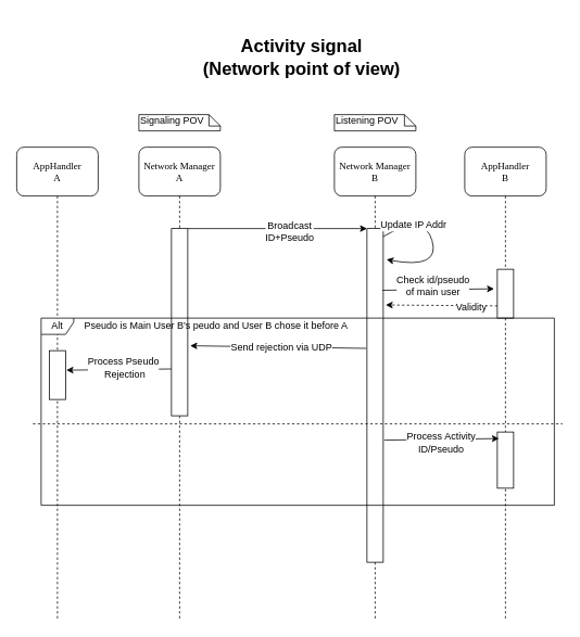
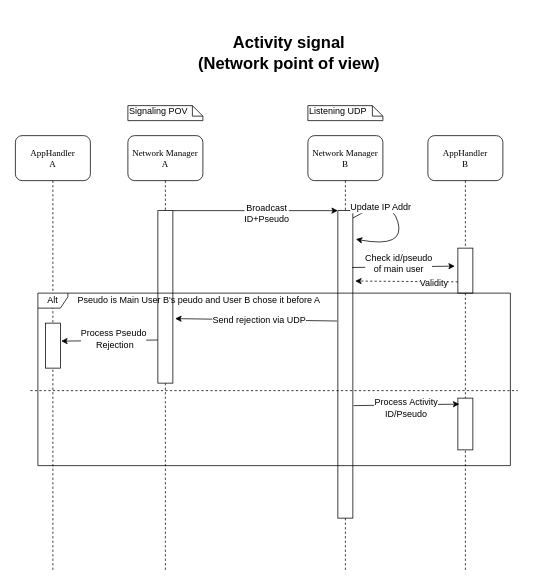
  <mxCell id="0" />
  <mxCell id="1" parent="0" />
  <mxCell id="2" value="Network Manager &lt;br&gt;B" style="shape=umlLifeline;perimeter=lifelinePerimeter;whiteSpace=wrap;html=1;container=1;collapsible=0;recursiveResize=0;outlineConnect=0;rounded=1;shadow=0;comic=0;labelBackgroundColor=none;strokeWidth=1;fontFamily=Verdana;fontSize=12;align=center;size=60;" parent="1" vertex="1"><mxGeometry x="410" y="180" width="100" height="580" as="geometry" /></mxCell>
  <mxCell id="3" value="Network Manager&lt;br&gt;A" style="shape=umlLifeline;perimeter=lifelinePerimeter;whiteSpace=wrap;html=1;container=1;collapsible=0;recursiveResize=0;outlineConnect=0;rounded=1;shadow=0;comic=0;labelBackgroundColor=none;strokeWidth=1;fontFamily=Verdana;fontSize=12;align=center;size=60;" parent="1" vertex="1"><mxGeometry x="170" y="180" width="100" height="580" as="geometry" /></mxCell>
  <mxCell id="4" value="AppHandler&lt;br&gt;A" style="shape=umlLifeline;perimeter=lifelinePerimeter;whiteSpace=wrap;html=1;container=1;collapsible=0;recursiveResize=0;outlineConnect=0;rounded=1;shadow=0;comic=0;labelBackgroundColor=none;strokeWidth=1;fontFamily=Verdana;fontSize=12;align=center;size=60;" vertex="1" parent="1"><mxGeometry x="20" y="180" width="100" height="580" as="geometry" /></mxCell>
  <mxCell id="5" value="" style="rounded=0;whiteSpace=wrap;html=1;" vertex="1" parent="4"><mxGeometry x="40" y="250" width="20" height="60" as="geometry" /></mxCell>
  <mxCell id="6" value="AppHandler&lt;br&gt;B" style="shape=umlLifeline;perimeter=lifelinePerimeter;whiteSpace=wrap;html=1;container=1;collapsible=0;recursiveResize=0;outlineConnect=0;rounded=1;shadow=0;comic=0;labelBackgroundColor=none;strokeWidth=1;fontFamily=Verdana;fontSize=12;align=center;size=60;" vertex="1" parent="1"><mxGeometry x="570" y="180" width="100" height="580" as="geometry" /></mxCell>
  <mxCell id="7" value="" style="rounded=0;whiteSpace=wrap;html=1;" vertex="1" parent="6"><mxGeometry x="40" y="150" width="20" height="60" as="geometry" /></mxCell>
  <mxCell id="8" value="" style="rounded=0;whiteSpace=wrap;html=1;" vertex="1" parent="6"><mxGeometry x="40" y="350" width="20" height="69" as="geometry" /></mxCell>
  <mxCell id="9" value="" style="rounded=0;whiteSpace=wrap;html=1;" vertex="1" parent="1"><mxGeometry x="210" y="280" width="20" height="230" as="geometry" /></mxCell>
  <mxCell id="10" value="" style="endArrow=classic;html=1;exitX=1;exitY=0;exitDx=0;exitDy=0;entryX=0;entryY=0;entryDx=0;entryDy=0;" edge="1" parent="1" source="9" target="12"><mxGeometry width="50" height="50" relative="1" as="geometry"><mxPoint x="280" y="520" as="sourcePoint" /><mxPoint x="380" y="330" as="targetPoint" /></mxGeometry></mxCell>
  <mxCell id="11" value="Broadcast &lt;br&gt;ID+Pseudo" style="text;html=1;align=center;verticalAlign=middle;resizable=0;points=[];;labelBackgroundColor=#ffffff;" vertex="1" connectable="0" parent="10"><mxGeometry x="0.127" y="-3" relative="1" as="geometry"><mxPoint as="offset" /></mxGeometry></mxCell>
  <mxCell id="12" value="" style="rounded=0;whiteSpace=wrap;html=1;" vertex="1" parent="1"><mxGeometry x="450" y="280" width="20" height="410" as="geometry" /></mxCell>
  <mxCell id="13" value="Alt" style="shape=umlFrame;whiteSpace=wrap;html=1;width=40;height=20;" vertex="1" parent="1"><mxGeometry x="50" y="390" width="630" height="230" as="geometry" /></mxCell>
  <mxCell id="14" value="Pseudo is Main User B's peudo and User B chose it before A" style="text;html=1;strokeColor=none;fillColor=none;align=center;verticalAlign=middle;whiteSpace=wrap;rounded=0;" vertex="1" parent="1"><mxGeometry x="70" y="380" width="390" height="40" as="geometry" /></mxCell>
  <mxCell id="15" value="" style="endArrow=classic;html=1;entryX=1.15;entryY=0.626;entryDx=0;entryDy=0;entryPerimeter=0;exitX=-0.05;exitY=0.359;exitDx=0;exitDy=0;exitPerimeter=0;" edge="1" parent="1" source="12" target="9"><mxGeometry width="50" height="50" relative="1" as="geometry"><mxPoint x="440" y="420" as="sourcePoint" /><mxPoint x="70" y="780" as="targetPoint" /><Array as="points" /></mxGeometry></mxCell>
  <mxCell id="16" value="Send rejection via UDP" style="text;html=1;align=center;verticalAlign=middle;resizable=0;points=[];;labelBackgroundColor=#ffffff;" vertex="1" connectable="0" parent="15"><mxGeometry x="-0.151" y="2" relative="1" as="geometry"><mxPoint x="-12" y="-2" as="offset" /></mxGeometry></mxCell>
  <mxCell id="17" value="" style="endArrow=classic;html=1;exitX=0.95;exitY=0.185;exitDx=0;exitDy=0;exitPerimeter=0;entryX=-0.2;entryY=0.4;entryDx=0;entryDy=0;entryPerimeter=0;" edge="1" parent="1" source="12" target="7"><mxGeometry width="50" height="50" relative="1" as="geometry"><mxPoint x="730" y="455" as="sourcePoint" /><mxPoint x="780" y="405" as="targetPoint" /></mxGeometry></mxCell>
  <mxCell id="18" value="Check id/pseudo&lt;br&gt;of main user" style="text;html=1;align=center;verticalAlign=middle;resizable=0;points=[];;labelBackgroundColor=#ffffff;" vertex="1" connectable="0" parent="17"><mxGeometry x="0.387" y="-1" relative="1" as="geometry"><mxPoint x="-34" y="-5.57" as="offset" /></mxGeometry></mxCell>
  <mxCell id="19" value="" style="endArrow=classic;html=1;dashed=1;exitX=0;exitY=0.75;exitDx=0;exitDy=0;entryX=1.15;entryY=0.229;entryDx=0;entryDy=0;entryPerimeter=0;" edge="1" parent="1" source="7" target="12"><mxGeometry width="50" height="50" relative="1" as="geometry"><mxPoint x="770" y="490" as="sourcePoint" /><mxPoint x="480" y="325" as="targetPoint" /></mxGeometry></mxCell>
  <mxCell id="20" value="Validity" style="text;html=1;align=center;verticalAlign=middle;resizable=0;points=[];;labelBackgroundColor=#ffffff;" vertex="1" connectable="0" parent="19"><mxGeometry x="-0.536" y="2" relative="1" as="geometry"><mxPoint as="offset" /></mxGeometry></mxCell>
  <mxCell id="21" value="" style="endArrow=classic;html=1;entryX=0.1;entryY=0.116;entryDx=0;entryDy=0;entryPerimeter=0;" edge="1" parent="1" target="8"><mxGeometry width="50" height="50" relative="1" as="geometry"><mxPoint x="471" y="540" as="sourcePoint" /><mxPoint x="609" y="507" as="targetPoint" /></mxGeometry></mxCell>
  <mxCell id="22" value="Process Activity&lt;br&gt;ID/Pseudo" style="text;html=1;align=center;verticalAlign=middle;resizable=0;points=[];;labelBackgroundColor=#ffffff;" vertex="1" connectable="0" parent="21"><mxGeometry x="-0.149" y="4" relative="1" as="geometry"><mxPoint x="10" y="6.92" as="offset" /></mxGeometry></mxCell>
  <mxCell id="23" value="" style="curved=1;endArrow=classic;html=1;exitX=1;exitY=0.024;exitDx=0;exitDy=0;exitPerimeter=0;entryX=1.2;entryY=0.093;entryDx=0;entryDy=0;entryPerimeter=0;" edge="1" parent="1" source="12" target="12"><mxGeometry width="50" height="50" relative="1" as="geometry"><mxPoint x="760" y="465" as="sourcePoint" /><mxPoint x="810" y="415" as="targetPoint" /><Array as="points"><mxPoint x="520" y="260" /><mxPoint x="540" y="330" /></Array></mxGeometry></mxCell>
  <mxCell id="24" value="Update IP Addr" style="text;html=1;align=center;verticalAlign=middle;resizable=0;points=[];;labelBackgroundColor=#ffffff;" vertex="1" connectable="0" parent="23"><mxGeometry x="-0.602" y="-6" relative="1" as="geometry"><mxPoint as="offset" /></mxGeometry></mxCell>
  <mxCell id="25" value="" style="endArrow=classic;html=1;exitX=0;exitY=0.75;exitDx=0;exitDy=0;entryX=1.05;entryY=0.4;entryDx=0;entryDy=0;entryPerimeter=0;" edge="1" parent="1" source="9" target="5"><mxGeometry width="50" height="50" relative="1" as="geometry"><mxPoint x="-90" y="1150" as="sourcePoint" /><mxPoint x="-40" y="1100" as="targetPoint" /></mxGeometry></mxCell>
  <mxCell id="26" value="Process Pseudo&lt;br&gt;&amp;nbsp;Rejection" style="text;html=1;align=center;verticalAlign=middle;resizable=0;points=[];;labelBackgroundColor=#ffffff;" vertex="1" connectable="0" parent="25"><mxGeometry x="-0.301" y="5" relative="1" as="geometry"><mxPoint x="-15.06" y="-8.02" as="offset" /></mxGeometry></mxCell>
  <mxCell id="27" value="" style="endArrow=none;dashed=1;html=1;" edge="1" parent="1"><mxGeometry width="50" height="50" relative="1" as="geometry"><mxPoint x="40" y="520" as="sourcePoint" /><mxPoint x="690" y="520" as="targetPoint" /></mxGeometry></mxCell>
  <mxCell id="28" value="Signaling POV" style="shape=note;whiteSpace=wrap;html=1;size=14;verticalAlign=top;align=left;spacingTop=-6;" vertex="1" parent="1"><mxGeometry x="170" y="140" width="100" height="20" as="geometry" /></mxCell>
- <mxCell id="29" value="Listening POV" style="shape=note;whiteSpace=wrap;html=1;size=14;verticalAlign=top;align=left;spacingTop=-6;" vertex="1" parent="1"><mxGeometry x="410" y="140" width="100" height="20" as="geometry" /></mxCell>
- <mxCell id="30" value="&lt;b&gt;&lt;font style=&quot;font-size: 22px&quot;&gt;Activity signal&lt;br&gt;(Network point of view)&lt;br&gt;&lt;/font&gt;&lt;/b&gt;" style="text;html=1;strokeColor=none;fillColor=none;align=center;verticalAlign=middle;whiteSpace=wrap;rounded=0;" vertex="1" parent="1"><mxGeometry x="120" y="20" width="500" height="100" as="geometry" /></mxCell>
+ <mxCell id="29" value="Listening UDP" style="shape=note;whiteSpace=wrap;html=1;size=14;verticalAlign=top;align=left;spacingTop=-6;" vertex="1" parent="1"><mxGeometry x="410" y="140" width="100" height="20" as="geometry" /></mxCell>
+ <mxCell id="30" value="&lt;b&gt;&lt;font style=&quot;font-size: 22px&quot;&gt;Activity signal&lt;br&gt;(Network point of view)&lt;br&gt;&lt;/font&gt;&lt;/b&gt;" style="text;html=1;strokeColor=none;fillColor=none;align=center;verticalAlign=middle;whiteSpace=wrap;rounded=0;" vertex="1" parent="1"><mxGeometry x="135" y="20" width="500" height="100" as="geometry" /></mxCell>
